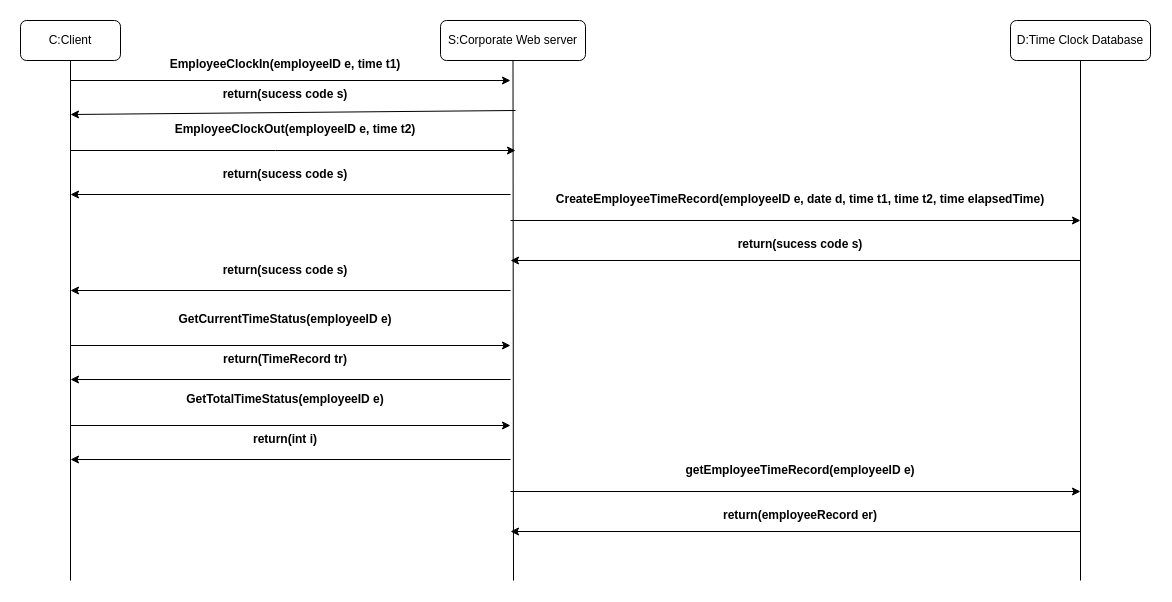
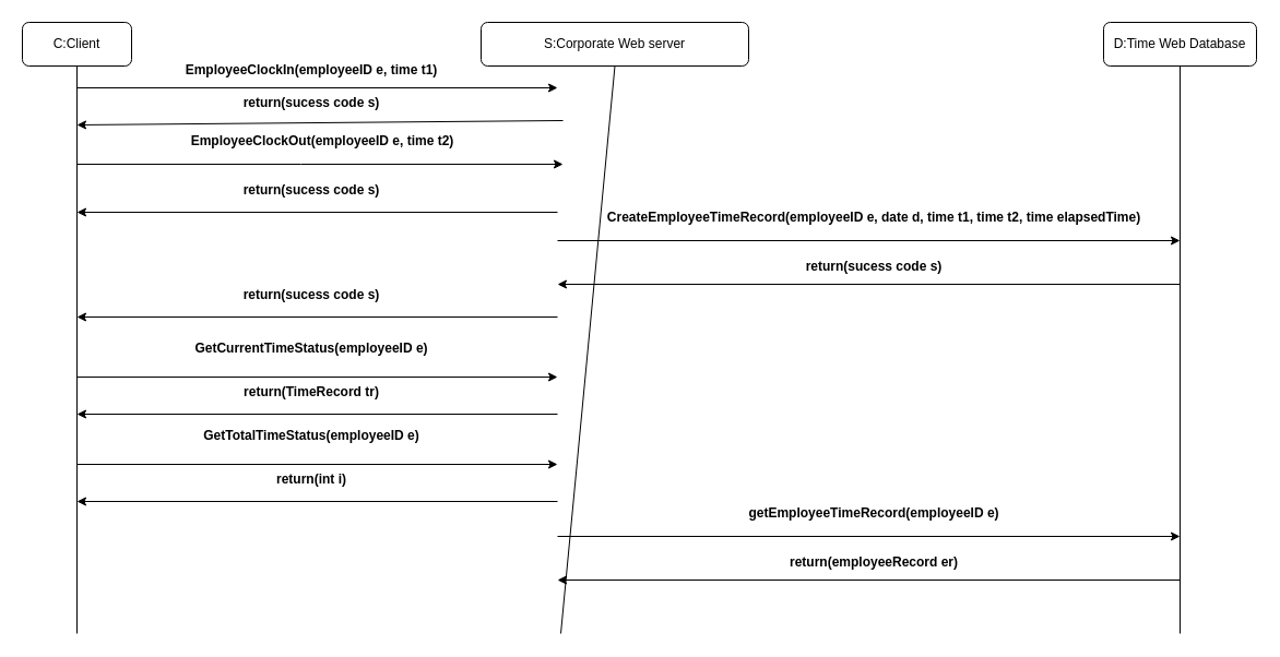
  <mxCell id="0" />
  <mxCell id="1" parent="0" />
  <mxCell id="2" value="C:Client" style="rounded=1;whiteSpace=wrap;html=1;" vertex="1" parent="1"><mxGeometry x="20" y="20" width="100" height="40" as="geometry" /></mxCell>
- <mxCell id="3" value="S:Corporate Web server" style="rounded=1;whiteSpace=wrap;html=1;" vertex="1" parent="1"><mxGeometry x="440" y="20" width="145" height="40" as="geometry" /></mxCell>
- <mxCell id="4" value="D:Time Clock Database" style="rounded=1;whiteSpace=wrap;html=1;" vertex="1" parent="1"><mxGeometry x="1010" y="20" width="140" height="40" as="geometry" /></mxCell>
+ <mxCell id="3" value="S:Corporate Web server" style="rounded=1;whiteSpace=wrap;html=1;" vertex="1" parent="1"><mxGeometry x="440" y="20" width="245" height="40" as="geometry" /></mxCell>
+ <mxCell id="4" value="D:Time Web Database" style="rounded=1;whiteSpace=wrap;html=1;" vertex="1" parent="1"><mxGeometry x="1010" y="20" width="140" height="40" as="geometry" /></mxCell>
  <mxCell id="5" value="" style="endArrow=none;html=1;rounded=0;entryX=0.5;entryY=1;entryDx=0;entryDy=0;" edge="1" parent="1" target="2"><mxGeometry width="50" height="50" relative="1" as="geometry"><mxPoint x="70" y="580" as="sourcePoint" /><mxPoint x="370" y="270" as="targetPoint" /></mxGeometry></mxCell>
  <mxCell id="6" value="" style="endArrow=none;html=1;rounded=0;entryX=0.5;entryY=1;entryDx=0;entryDy=0;" edge="1" parent="1" target="3"><mxGeometry width="50" height="50" relative="1" as="geometry"><mxPoint x="513" y="580" as="sourcePoint" /><mxPoint x="530" y="100" as="targetPoint" /></mxGeometry></mxCell>
  <mxCell id="7" value="" style="endArrow=none;html=1;rounded=0;entryX=0.5;entryY=1;entryDx=0;entryDy=0;" edge="1" parent="1" target="4"><mxGeometry width="50" height="50" relative="1" as="geometry"><mxPoint x="1080" y="580" as="sourcePoint" /><mxPoint x="1110" y="130" as="targetPoint" /></mxGeometry></mxCell>
  <mxCell id="8" value="" style="endArrow=classic;html=1;rounded=0;" edge="1" parent="1"><mxGeometry width="50" height="50" relative="1" as="geometry"><mxPoint x="70" y="80" as="sourcePoint" /><mxPoint x="510" y="80" as="targetPoint" /></mxGeometry></mxCell>
  <mxCell id="9" value="EmployeeClockIn(employeeID e, time t1)" style="text;align=center;fontStyle=1;verticalAlign=middle;spacingLeft=3;spacingRight=3;strokeColor=none;rotatable=0;points=[[0,0.5],[1,0.5]];portConstraint=eastwest;" vertex="1" parent="1"><mxGeometry x="240" y="50" width="90" height="26" as="geometry" /></mxCell>
  <mxCell id="10" value="" style="endArrow=classic;html=1;rounded=0;" edge="1" parent="1"><mxGeometry width="50" height="50" relative="1" as="geometry"><mxPoint x="70" y="150" as="sourcePoint" /><mxPoint x="515" y="150" as="targetPoint" /><Array as="points"><mxPoint x="275" y="150" /></Array></mxGeometry></mxCell>
  <mxCell id="11" value="EmployeeClockOut(employeeID e, time t2)" style="text;align=center;fontStyle=1;verticalAlign=middle;spacingLeft=3;spacingRight=3;strokeColor=none;rotatable=0;points=[[0,0.5],[1,0.5]];portConstraint=eastwest;" vertex="1" parent="1"><mxGeometry x="255" y="115" width="80" height="26" as="geometry" /></mxCell>
  <mxCell id="12" value="" style="endArrow=classic;html=1;rounded=0;" edge="1" parent="1"><mxGeometry width="50" height="50" relative="1" as="geometry"><mxPoint x="510" y="220" as="sourcePoint" /><mxPoint x="1080" y="220" as="targetPoint" /></mxGeometry></mxCell>
  <mxCell id="13" value="CreateEmployeeTimeRecord(employeeID e, date d, time t1, time t2, time elapsedTime)" style="text;align=center;fontStyle=1;verticalAlign=middle;spacingLeft=3;spacingRight=3;strokeColor=none;rotatable=0;points=[[0,0.5],[1,0.5]];portConstraint=eastwest;" vertex="1" parent="1"><mxGeometry x="750" y="180" width="100" height="36" as="geometry" /></mxCell>
  <mxCell id="14" value="" style="endArrow=classic;html=1;rounded=0;" edge="1" parent="1"><mxGeometry width="50" height="50" relative="1" as="geometry"><mxPoint x="1080" y="260" as="sourcePoint" /><mxPoint x="510" y="260" as="targetPoint" /></mxGeometry></mxCell>
  <mxCell id="15" value="return(sucess code s)" style="text;align=center;fontStyle=1;verticalAlign=middle;spacingLeft=3;spacingRight=3;strokeColor=none;rotatable=0;points=[[0,0.5],[1,0.5]];portConstraint=eastwest;" vertex="1" parent="1"><mxGeometry x="760" y="230" width="80" height="26" as="geometry" /></mxCell>
  <mxCell id="16" value="" style="endArrow=classic;html=1;rounded=0;" edge="1" parent="1"><mxGeometry width="50" height="50" relative="1" as="geometry"><mxPoint x="510" y="290" as="sourcePoint" /><mxPoint x="70" y="290" as="targetPoint" /></mxGeometry></mxCell>
  <mxCell id="17" value="return(sucess code s)" style="text;align=center;fontStyle=1;verticalAlign=middle;spacingLeft=3;spacingRight=3;strokeColor=none;rotatable=0;points=[[0,0.5],[1,0.5]];portConstraint=eastwest;" vertex="1" parent="1"><mxGeometry x="245" y="256" width="80" height="26" as="geometry" /></mxCell>
  <mxCell id="18" value="" style="endArrow=classic;html=1;rounded=0;" edge="1" parent="1"><mxGeometry width="50" height="50" relative="1" as="geometry"><mxPoint x="515" y="110" as="sourcePoint" /><mxPoint x="70" y="114" as="targetPoint" /></mxGeometry></mxCell>
  <mxCell id="19" value="return(sucess code s)" style="text;align=center;fontStyle=1;verticalAlign=middle;spacingLeft=3;spacingRight=3;strokeColor=none;rotatable=0;points=[[0,0.5],[1,0.5]];portConstraint=eastwest;" vertex="1" parent="1"><mxGeometry x="245" y="80" width="80" height="26" as="geometry" /></mxCell>
  <mxCell id="20" value="" style="endArrow=classic;html=1;rounded=0;" edge="1" parent="1"><mxGeometry width="50" height="50" relative="1" as="geometry"><mxPoint x="510" y="194" as="sourcePoint" /><mxPoint x="70" y="194" as="targetPoint" /></mxGeometry></mxCell>
  <mxCell id="21" value="return(sucess code s)" style="text;align=center;fontStyle=1;verticalAlign=middle;spacingLeft=3;spacingRight=3;strokeColor=none;rotatable=0;points=[[0,0.5],[1,0.5]];portConstraint=eastwest;" vertex="1" parent="1"><mxGeometry x="245" y="160" width="80" height="26" as="geometry" /></mxCell>
  <mxCell id="22" value="" style="endArrow=classic;html=1;rounded=0;" edge="1" parent="1"><mxGeometry width="50" height="50" relative="1" as="geometry"><mxPoint x="70" y="345" as="sourcePoint" /><mxPoint x="510" y="345" as="targetPoint" /></mxGeometry></mxCell>
  <mxCell id="23" value="GetCurrentTimeStatus(employeeID e)" style="text;align=center;fontStyle=1;verticalAlign=middle;spacingLeft=3;spacingRight=3;strokeColor=none;rotatable=0;points=[[0,0.5],[1,0.5]];portConstraint=eastwest;" vertex="1" parent="1"><mxGeometry x="245" y="305" width="80" height="26" as="geometry" /></mxCell>
  <mxCell id="24" value="" style="endArrow=classic;html=1;rounded=0;" edge="1" parent="1"><mxGeometry width="50" height="50" relative="1" as="geometry"><mxPoint x="510" y="379" as="sourcePoint" /><mxPoint x="70" y="379" as="targetPoint" /></mxGeometry></mxCell>
  <mxCell id="25" value="return(TimeRecord tr)" style="text;align=center;fontStyle=1;verticalAlign=middle;spacingLeft=3;spacingRight=3;strokeColor=none;rotatable=0;points=[[0,0.5],[1,0.5]];portConstraint=eastwest;" vertex="1" parent="1"><mxGeometry x="245" y="345" width="80" height="26" as="geometry" /></mxCell>
  <mxCell id="26" value="" style="endArrow=classic;html=1;rounded=0;" edge="1" parent="1"><mxGeometry width="50" height="50" relative="1" as="geometry"><mxPoint x="70" y="425" as="sourcePoint" /><mxPoint x="510" y="425" as="targetPoint" /></mxGeometry></mxCell>
  <mxCell id="27" value="GetTotalTimeStatus(employeeID e)" style="text;align=center;fontStyle=1;verticalAlign=middle;spacingLeft=3;spacingRight=3;strokeColor=none;rotatable=0;points=[[0,0.5],[1,0.5]];portConstraint=eastwest;" vertex="1" parent="1"><mxGeometry x="245" y="385" width="80" height="26" as="geometry" /></mxCell>
  <mxCell id="28" value="" style="endArrow=classic;html=1;rounded=0;" edge="1" parent="1"><mxGeometry width="50" height="50" relative="1" as="geometry"><mxPoint x="510" y="459" as="sourcePoint" /><mxPoint x="70" y="459" as="targetPoint" /></mxGeometry></mxCell>
  <mxCell id="29" value="return(int i)" style="text;align=center;fontStyle=1;verticalAlign=middle;spacingLeft=3;spacingRight=3;strokeColor=none;rotatable=0;points=[[0,0.5],[1,0.5]];portConstraint=eastwest;" vertex="1" parent="1"><mxGeometry x="245" y="425" width="80" height="26" as="geometry" /></mxCell>
  <mxCell id="30" value="" style="endArrow=classic;html=1;rounded=0;" edge="1" parent="1"><mxGeometry width="50" height="50" relative="1" as="geometry"><mxPoint x="510" y="491" as="sourcePoint" /><mxPoint x="1080" y="491" as="targetPoint" /></mxGeometry></mxCell>
  <mxCell id="31" value="getEmployeeTimeRecord(employeeID e)" style="text;align=center;fontStyle=1;verticalAlign=middle;spacingLeft=3;spacingRight=3;strokeColor=none;rotatable=0;points=[[0,0.5],[1,0.5]];portConstraint=eastwest;" vertex="1" parent="1"><mxGeometry x="750" y="451" width="100" height="36" as="geometry" /></mxCell>
  <mxCell id="32" value="" style="endArrow=classic;html=1;rounded=0;" edge="1" parent="1"><mxGeometry width="50" height="50" relative="1" as="geometry"><mxPoint x="1080" y="531" as="sourcePoint" /><mxPoint x="510" y="531" as="targetPoint" /></mxGeometry></mxCell>
  <mxCell id="33" value="return(employeeRecord er)" style="text;align=center;fontStyle=1;verticalAlign=middle;spacingLeft=3;spacingRight=3;strokeColor=none;rotatable=0;points=[[0,0.5],[1,0.5]];portConstraint=eastwest;" vertex="1" parent="1"><mxGeometry x="760" y="501" width="80" height="26" as="geometry" /></mxCell>
